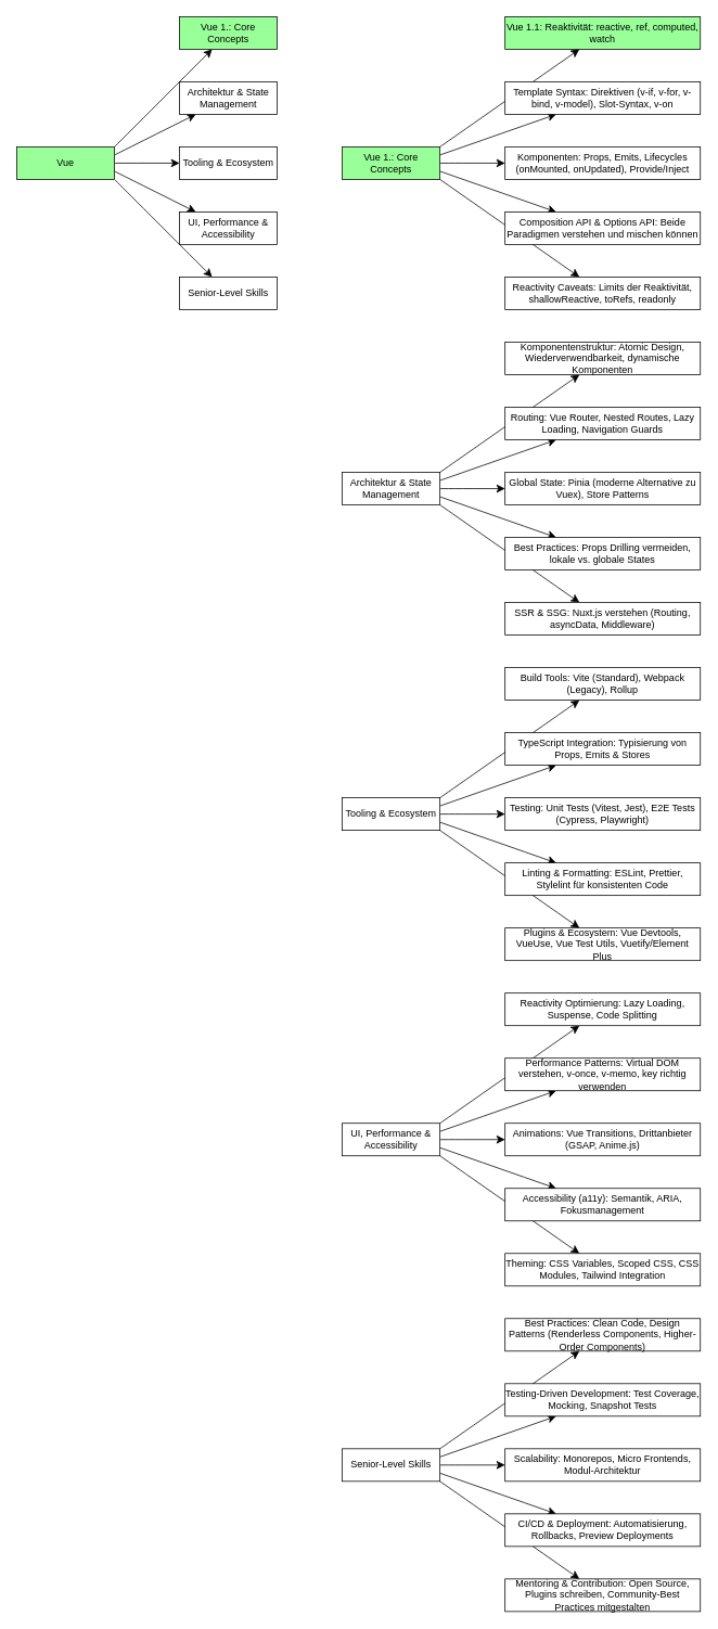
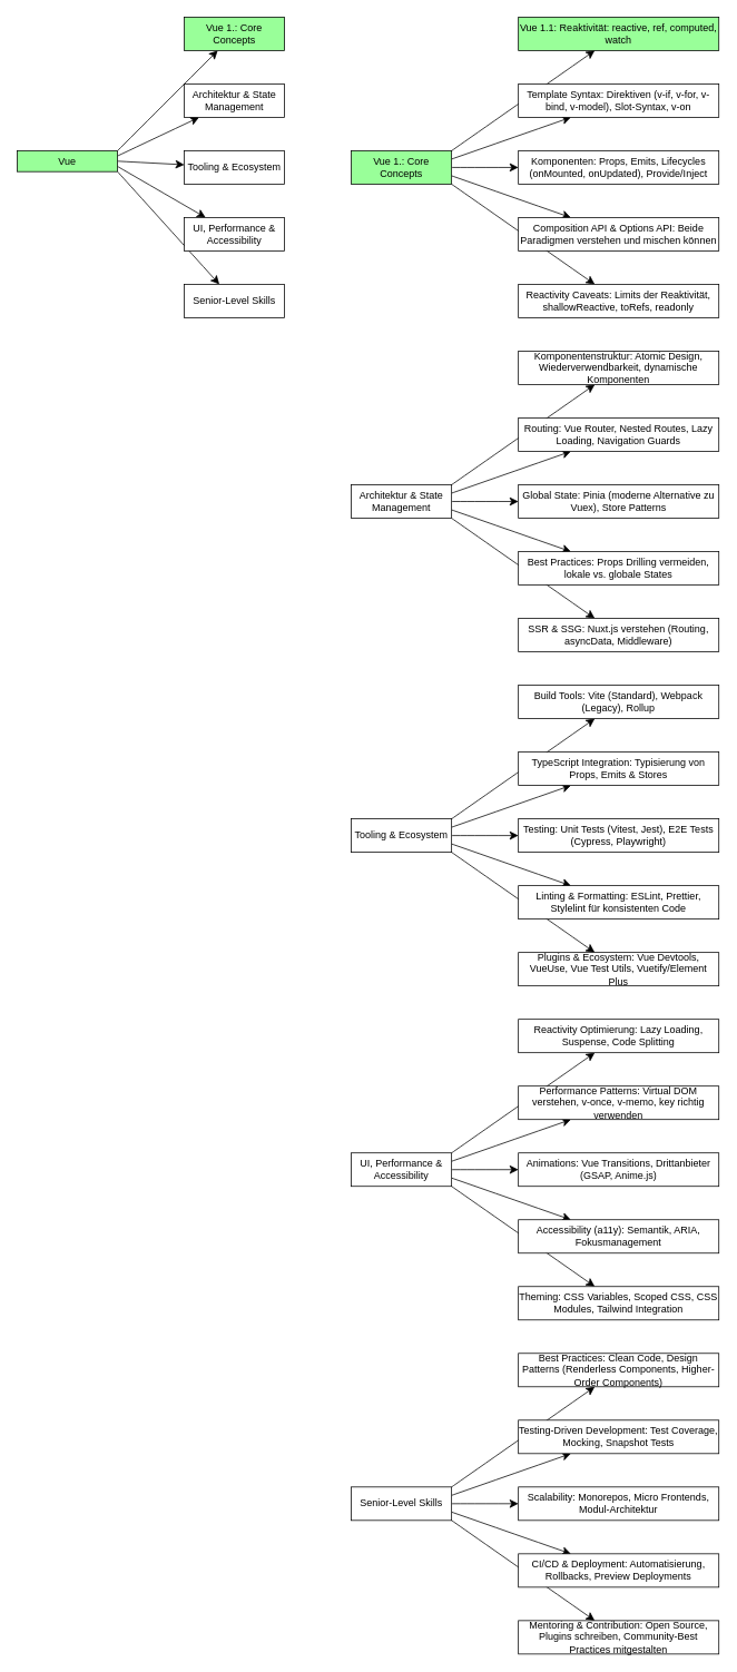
  <mxCell id="0" />
  <mxCell id="1" parent="0" />
  <mxCell id="2" style="edgeStyle=none;curved=1;rounded=0;orthogonalLoop=1;jettySize=auto;html=1;exitX=1;exitY=0;exitDx=0;exitDy=0;fontSize=12;startSize=8;endSize=8;" parent="1" source="7" target="8" edge="1"><mxGeometry relative="1" as="geometry" /></mxCell>
  <mxCell id="3" style="edgeStyle=none;curved=1;rounded=0;orthogonalLoop=1;jettySize=auto;html=1;exitX=1;exitY=0.25;exitDx=0;exitDy=0;fontSize=12;startSize=8;endSize=8;" parent="1" source="7" target="9" edge="1"><mxGeometry relative="1" as="geometry" /></mxCell>
  <mxCell id="4" style="edgeStyle=none;curved=1;rounded=0;orthogonalLoop=1;jettySize=auto;html=1;exitX=1;exitY=0.5;exitDx=0;exitDy=0;fontSize=12;startSize=8;endSize=8;" parent="1" source="7" target="10" edge="1"><mxGeometry relative="1" as="geometry" /></mxCell>
  <mxCell id="5" style="edgeStyle=none;curved=1;rounded=0;orthogonalLoop=1;jettySize=auto;html=1;exitX=1;exitY=0.75;exitDx=0;exitDy=0;fontSize=12;startSize=8;endSize=8;" parent="1" source="7" target="11" edge="1"><mxGeometry relative="1" as="geometry" /></mxCell>
  <mxCell id="6" style="edgeStyle=none;curved=1;rounded=0;orthogonalLoop=1;jettySize=auto;html=1;exitX=1;exitY=1;exitDx=0;exitDy=0;fontSize=12;startSize=8;endSize=8;" parent="1" source="7" target="12" edge="1"><mxGeometry relative="1" as="geometry" /></mxCell>
- <mxCell id="7" value="Vue" style="rounded=0;whiteSpace=wrap;html=1;fillColor=#99FF99;" parent="1" vertex="1"><mxGeometry x="20" y="180" width="120" height="40" as="geometry" /></mxCell>
+ <mxCell id="7" value="Vue" style="rounded=0;whiteSpace=wrap;html=1;fillColor=#99FF99;" parent="1" vertex="1"><mxGeometry x="20" y="180" width="120" height="25" as="geometry" /></mxCell>
  <mxCell id="8" value="Vue 1.: Core Concepts" style="rounded=0;whiteSpace=wrap;html=1;fillColor=#99FF99;" parent="1" vertex="1"><mxGeometry x="220" y="20" width="120" height="40" as="geometry" /></mxCell>
  <mxCell id="9" value="Architektur &amp;amp; State Management" style="rounded=0;whiteSpace=wrap;html=1;" parent="1" vertex="1"><mxGeometry x="220" y="100" width="120" height="40" as="geometry" /></mxCell>
  <mxCell id="10" value="Tooling &amp;amp; Ecosystem" style="rounded=0;whiteSpace=wrap;html=1;" parent="1" vertex="1"><mxGeometry x="220" y="180" width="120" height="40" as="geometry" /></mxCell>
  <mxCell id="11" value="UI, Performance &amp;amp; Accessibility" style="rounded=0;whiteSpace=wrap;html=1;" parent="1" vertex="1"><mxGeometry x="220" y="260" width="120" height="40" as="geometry" /></mxCell>
  <mxCell id="12" value="Senior-Level Skills" style="rounded=0;whiteSpace=wrap;html=1;" parent="1" vertex="1"><mxGeometry x="220" y="340" width="120" height="40" as="geometry" /></mxCell>
  <mxCell id="13" style="edgeStyle=none;curved=1;rounded=0;orthogonalLoop=1;jettySize=auto;html=1;exitX=1;exitY=0;exitDx=0;exitDy=0;fontSize=12;startSize=8;endSize=8;" parent="1" source="18" target="19" edge="1"><mxGeometry relative="1" as="geometry" /></mxCell>
  <mxCell id="14" style="edgeStyle=none;curved=1;rounded=0;orthogonalLoop=1;jettySize=auto;html=1;exitX=1;exitY=0.25;exitDx=0;exitDy=0;fontSize=12;startSize=8;endSize=8;" parent="1" source="18" target="20" edge="1"><mxGeometry relative="1" as="geometry" /></mxCell>
  <mxCell id="15" style="edgeStyle=none;curved=1;rounded=0;orthogonalLoop=1;jettySize=auto;html=1;exitX=1;exitY=0.5;exitDx=0;exitDy=0;fontSize=12;startSize=8;endSize=8;" parent="1" source="18" target="21" edge="1"><mxGeometry relative="1" as="geometry" /></mxCell>
  <mxCell id="16" style="edgeStyle=none;curved=1;rounded=0;orthogonalLoop=1;jettySize=auto;html=1;exitX=1;exitY=0.75;exitDx=0;exitDy=0;fontSize=12;startSize=8;endSize=8;" parent="1" source="18" target="22" edge="1"><mxGeometry relative="1" as="geometry" /></mxCell>
  <mxCell id="17" style="edgeStyle=none;curved=1;rounded=0;orthogonalLoop=1;jettySize=auto;html=1;exitX=1;exitY=1;exitDx=0;exitDy=0;fontSize=12;startSize=8;endSize=8;" parent="1" source="18" target="23" edge="1"><mxGeometry relative="1" as="geometry" /></mxCell>
  <mxCell id="18" value="Vue 1.: Core Concepts" style="rounded=0;whiteSpace=wrap;html=1;fillColor=#99FF99;" parent="1" vertex="1"><mxGeometry x="420" y="180" width="120" height="40" as="geometry" /></mxCell>
  <mxCell id="19" value="Vue 1.1: Reaktivität: reactive, ref, computed, watch" style="rounded=0;whiteSpace=wrap;html=1;fillColor=#99FF99;" parent="1" vertex="1"><mxGeometry x="620" y="20" width="240" height="40" as="geometry" /></mxCell>
  <mxCell id="20" value="Template Syntax: Direktiven (v-if, v-for, v-bind, v-model), Slot-Syntax, v-on" style="rounded=0;whiteSpace=wrap;html=1;" parent="1" vertex="1"><mxGeometry x="620" y="100" width="240" height="40" as="geometry" /></mxCell>
  <mxCell id="21" value="Komponenten: Props, Emits, Lifecycles (onMounted, onUpdated), Provide/Inject" style="rounded=0;whiteSpace=wrap;html=1;" parent="1" vertex="1"><mxGeometry x="620" y="180" width="240" height="40" as="geometry" /></mxCell>
  <mxCell id="22" value="Composition API &amp;amp; Options API: Beide Paradigmen verstehen und mischen können" style="rounded=0;whiteSpace=wrap;html=1;" parent="1" vertex="1"><mxGeometry x="620" y="260" width="240" height="40" as="geometry" /></mxCell>
  <mxCell id="23" value="Reactivity Caveats: Limits der Reaktivität, shallowReactive, toRefs, readonly" style="rounded=0;whiteSpace=wrap;html=1;" parent="1" vertex="1"><mxGeometry x="620" y="340" width="240" height="40" as="geometry" /></mxCell>
  <mxCell id="24" style="edgeStyle=none;curved=1;rounded=0;orthogonalLoop=1;jettySize=auto;html=1;exitX=1;exitY=0;exitDx=0;exitDy=0;fontSize=12;startSize=8;endSize=8;" parent="1" source="29" target="30" edge="1"><mxGeometry relative="1" as="geometry" /></mxCell>
  <mxCell id="25" style="edgeStyle=none;curved=1;rounded=0;orthogonalLoop=1;jettySize=auto;html=1;exitX=1;exitY=0.25;exitDx=0;exitDy=0;fontSize=12;startSize=8;endSize=8;" parent="1" source="29" target="31" edge="1"><mxGeometry relative="1" as="geometry" /></mxCell>
  <mxCell id="26" style="edgeStyle=none;curved=1;rounded=0;orthogonalLoop=1;jettySize=auto;html=1;exitX=1;exitY=0.5;exitDx=0;exitDy=0;fontSize=12;startSize=8;endSize=8;" parent="1" source="29" target="32" edge="1"><mxGeometry relative="1" as="geometry" /></mxCell>
  <mxCell id="27" style="edgeStyle=none;curved=1;rounded=0;orthogonalLoop=1;jettySize=auto;html=1;exitX=1;exitY=0.75;exitDx=0;exitDy=0;fontSize=12;startSize=8;endSize=8;" parent="1" source="29" target="33" edge="1"><mxGeometry relative="1" as="geometry" /></mxCell>
  <mxCell id="28" style="edgeStyle=none;curved=1;rounded=0;orthogonalLoop=1;jettySize=auto;html=1;exitX=1;exitY=1;exitDx=0;exitDy=0;fontSize=12;startSize=8;endSize=8;" parent="1" source="29" target="34" edge="1"><mxGeometry relative="1" as="geometry" /></mxCell>
  <mxCell id="29" value="Architektur &amp;amp; State Management" style="rounded=0;whiteSpace=wrap;html=1;" parent="1" vertex="1"><mxGeometry x="420" y="580" width="120" height="40" as="geometry" /></mxCell>
  <mxCell id="30" value="Komponentenstruktur: Atomic Design, Wiederverwendbarkeit, dynamische Komponenten" style="rounded=0;whiteSpace=wrap;html=1;" parent="1" vertex="1"><mxGeometry x="620" y="420" width="240" height="40" as="geometry" /></mxCell>
  <mxCell id="31" value="Routing: Vue Router, Nested Routes, Lazy Loading, Navigation Guards" style="rounded=0;whiteSpace=wrap;html=1;" parent="1" vertex="1"><mxGeometry x="620" y="500" width="240" height="40" as="geometry" /></mxCell>
  <mxCell id="32" value="Global State: Pinia (moderne Alternative zu Vuex), Store Patterns" style="rounded=0;whiteSpace=wrap;html=1;" parent="1" vertex="1"><mxGeometry x="620" y="580" width="240" height="40" as="geometry" /></mxCell>
  <mxCell id="33" value="Best Practices: Props Drilling vermeiden, lokale vs. globale States" style="rounded=0;whiteSpace=wrap;html=1;" parent="1" vertex="1"><mxGeometry x="620" y="660" width="240" height="40" as="geometry" /></mxCell>
  <mxCell id="34" value="SSR &amp;amp; SSG: Nuxt.js verstehen (Routing, asyncData, Middleware)" style="rounded=0;whiteSpace=wrap;html=1;" parent="1" vertex="1"><mxGeometry x="620" y="740" width="240" height="40" as="geometry" /></mxCell>
  <mxCell id="35" style="edgeStyle=none;curved=1;rounded=0;orthogonalLoop=1;jettySize=auto;html=1;exitX=1;exitY=0;exitDx=0;exitDy=0;fontSize=12;startSize=8;endSize=8;" parent="1" source="40" target="41" edge="1"><mxGeometry relative="1" as="geometry" /></mxCell>
  <mxCell id="36" style="edgeStyle=none;curved=1;rounded=0;orthogonalLoop=1;jettySize=auto;html=1;exitX=1;exitY=0.25;exitDx=0;exitDy=0;fontSize=12;startSize=8;endSize=8;" parent="1" source="40" target="42" edge="1"><mxGeometry relative="1" as="geometry" /></mxCell>
  <mxCell id="37" style="edgeStyle=none;curved=1;rounded=0;orthogonalLoop=1;jettySize=auto;html=1;exitX=1;exitY=0.5;exitDx=0;exitDy=0;fontSize=12;startSize=8;endSize=8;" parent="1" source="40" target="43" edge="1"><mxGeometry relative="1" as="geometry" /></mxCell>
  <mxCell id="38" style="edgeStyle=none;curved=1;rounded=0;orthogonalLoop=1;jettySize=auto;html=1;exitX=1;exitY=0.75;exitDx=0;exitDy=0;fontSize=12;startSize=8;endSize=8;" parent="1" source="40" target="44" edge="1"><mxGeometry relative="1" as="geometry" /></mxCell>
  <mxCell id="39" style="edgeStyle=none;curved=1;rounded=0;orthogonalLoop=1;jettySize=auto;html=1;exitX=1;exitY=1;exitDx=0;exitDy=0;fontSize=12;startSize=8;endSize=8;" parent="1" source="40" target="45" edge="1"><mxGeometry relative="1" as="geometry" /></mxCell>
  <mxCell id="40" value="Tooling &amp;amp; Ecosystem" style="rounded=0;whiteSpace=wrap;html=1;" parent="1" vertex="1"><mxGeometry x="420" y="980" width="120" height="40" as="geometry" /></mxCell>
  <mxCell id="41" value="Build Tools: Vite (Standard), Webpack (Legacy), Rollup" style="rounded=0;whiteSpace=wrap;html=1;" parent="1" vertex="1"><mxGeometry x="620" y="820" width="240" height="40" as="geometry" /></mxCell>
  <mxCell id="42" value="TypeScript Integration: Typisierung von Props, Emits &amp;amp; Stores" style="rounded=0;whiteSpace=wrap;html=1;" parent="1" vertex="1"><mxGeometry x="620" y="900" width="240" height="40" as="geometry" /></mxCell>
  <mxCell id="43" value="Testing: Unit Tests (Vitest, Jest), E2E Tests (Cypress, Playwright)" style="rounded=0;whiteSpace=wrap;html=1;" parent="1" vertex="1"><mxGeometry x="620" y="980" width="240" height="40" as="geometry" /></mxCell>
  <mxCell id="44" value="Linting &amp;amp; Formatting: ESLint, Prettier, Stylelint für konsistenten Code" style="rounded=0;whiteSpace=wrap;html=1;" parent="1" vertex="1"><mxGeometry x="620" y="1060" width="240" height="40" as="geometry" /></mxCell>
  <mxCell id="45" value="Plugins &amp;amp; Ecosystem: Vue Devtools, VueUse, Vue Test Utils, Vuetify/Element Plus" style="rounded=0;whiteSpace=wrap;html=1;" parent="1" vertex="1"><mxGeometry x="620" y="1140" width="240" height="40" as="geometry" /></mxCell>
  <mxCell id="46" style="edgeStyle=none;curved=1;rounded=0;orthogonalLoop=1;jettySize=auto;html=1;exitX=1;exitY=0;exitDx=0;exitDy=0;fontSize=12;startSize=8;endSize=8;" parent="1" source="51" target="52" edge="1"><mxGeometry relative="1" as="geometry" /></mxCell>
  <mxCell id="47" style="edgeStyle=none;curved=1;rounded=0;orthogonalLoop=1;jettySize=auto;html=1;exitX=1;exitY=0.25;exitDx=0;exitDy=0;fontSize=12;startSize=8;endSize=8;" parent="1" source="51" target="53" edge="1"><mxGeometry relative="1" as="geometry" /></mxCell>
  <mxCell id="48" style="edgeStyle=none;curved=1;rounded=0;orthogonalLoop=1;jettySize=auto;html=1;exitX=1;exitY=0.5;exitDx=0;exitDy=0;fontSize=12;startSize=8;endSize=8;" parent="1" source="51" target="54" edge="1"><mxGeometry relative="1" as="geometry" /></mxCell>
  <mxCell id="49" style="edgeStyle=none;curved=1;rounded=0;orthogonalLoop=1;jettySize=auto;html=1;exitX=1;exitY=0.75;exitDx=0;exitDy=0;fontSize=12;startSize=8;endSize=8;" parent="1" source="51" target="55" edge="1"><mxGeometry relative="1" as="geometry" /></mxCell>
  <mxCell id="50" style="edgeStyle=none;curved=1;rounded=0;orthogonalLoop=1;jettySize=auto;html=1;exitX=1;exitY=1;exitDx=0;exitDy=0;fontSize=12;startSize=8;endSize=8;" parent="1" source="51" target="56" edge="1"><mxGeometry relative="1" as="geometry" /></mxCell>
  <mxCell id="51" value="UI, Performance &amp;amp; Accessibility" style="rounded=0;whiteSpace=wrap;html=1;" parent="1" vertex="1"><mxGeometry x="420" y="1380" width="120" height="40" as="geometry" /></mxCell>
  <mxCell id="52" value="Reactivity Optimierung: Lazy Loading, Suspense, Code Splitting" style="rounded=0;whiteSpace=wrap;html=1;" parent="1" vertex="1"><mxGeometry x="620" y="1220" width="240" height="40" as="geometry" /></mxCell>
  <mxCell id="53" value="Performance Patterns: Virtual DOM verstehen, v-once, v-memo, key richtig verwenden" style="rounded=0;whiteSpace=wrap;html=1;" parent="1" vertex="1"><mxGeometry x="620" y="1300" width="240" height="40" as="geometry" /></mxCell>
  <mxCell id="54" value="Animations: Vue Transitions, Drittanbieter (GSAP, Anime.js)" style="rounded=0;whiteSpace=wrap;html=1;" parent="1" vertex="1"><mxGeometry x="620" y="1380" width="240" height="40" as="geometry" /></mxCell>
  <mxCell id="55" value="Accessibility (a11y): Semantik, ARIA, Fokusmanagement" style="rounded=0;whiteSpace=wrap;html=1;" parent="1" vertex="1"><mxGeometry x="620" y="1460" width="240" height="40" as="geometry" /></mxCell>
  <mxCell id="56" value="Theming: CSS Variables, Scoped CSS, CSS Modules, Tailwind Integration" style="rounded=0;whiteSpace=wrap;html=1;" parent="1" vertex="1"><mxGeometry x="620" y="1540" width="240" height="40" as="geometry" /></mxCell>
  <mxCell id="57" style="edgeStyle=none;curved=1;rounded=0;orthogonalLoop=1;jettySize=auto;html=1;exitX=1;exitY=0;exitDx=0;exitDy=0;fontSize=12;startSize=8;endSize=8;" parent="1" source="62" target="63" edge="1"><mxGeometry relative="1" as="geometry" /></mxCell>
  <mxCell id="58" style="edgeStyle=none;curved=1;rounded=0;orthogonalLoop=1;jettySize=auto;html=1;exitX=1;exitY=0.25;exitDx=0;exitDy=0;fontSize=12;startSize=8;endSize=8;" parent="1" source="62" target="64" edge="1"><mxGeometry relative="1" as="geometry" /></mxCell>
  <mxCell id="59" style="edgeStyle=none;curved=1;rounded=0;orthogonalLoop=1;jettySize=auto;html=1;exitX=1;exitY=0.5;exitDx=0;exitDy=0;fontSize=12;startSize=8;endSize=8;" parent="1" source="62" target="65" edge="1"><mxGeometry relative="1" as="geometry" /></mxCell>
  <mxCell id="60" style="edgeStyle=none;curved=1;rounded=0;orthogonalLoop=1;jettySize=auto;html=1;exitX=1;exitY=0.75;exitDx=0;exitDy=0;fontSize=12;startSize=8;endSize=8;" parent="1" source="62" target="66" edge="1"><mxGeometry relative="1" as="geometry" /></mxCell>
  <mxCell id="61" style="edgeStyle=none;curved=1;rounded=0;orthogonalLoop=1;jettySize=auto;html=1;exitX=1;exitY=1;exitDx=0;exitDy=0;fontSize=12;startSize=8;endSize=8;" parent="1" source="62" target="67" edge="1"><mxGeometry relative="1" as="geometry" /></mxCell>
  <mxCell id="62" value="Senior-Level Skills" style="rounded=0;whiteSpace=wrap;html=1;" parent="1" vertex="1"><mxGeometry x="420" y="1780" width="120" height="40" as="geometry" /></mxCell>
  <mxCell id="63" value="Best Practices: Clean Code, Design Patterns (Renderless Components, Higher-Order Components)" style="rounded=0;whiteSpace=wrap;html=1;" parent="1" vertex="1"><mxGeometry x="620" y="1620" width="240" height="40" as="geometry" /></mxCell>
  <mxCell id="64" value="Testing-Driven Development: Test Coverage, Mocking, Snapshot Tests" style="rounded=0;whiteSpace=wrap;html=1;" parent="1" vertex="1"><mxGeometry x="620" y="1700" width="240" height="40" as="geometry" /></mxCell>
  <mxCell id="65" value="Scalability: Monorepos, Micro Frontends, Modul-Architektur" style="rounded=0;whiteSpace=wrap;html=1;" parent="1" vertex="1"><mxGeometry x="620" y="1780" width="240" height="40" as="geometry" /></mxCell>
  <mxCell id="66" value="CI/CD &amp;amp; Deployment: Automatisierung, Rollbacks, Preview Deployments" style="rounded=0;whiteSpace=wrap;html=1;" parent="1" vertex="1"><mxGeometry x="620" y="1860" width="240" height="40" as="geometry" /></mxCell>
  <mxCell id="67" value="Mentoring &amp;amp; Contribution: Open Source, Plugins schreiben, Community-Best Practices mitgestalten" style="rounded=0;whiteSpace=wrap;html=1;" parent="1" vertex="1"><mxGeometry x="620" y="1940" width="240" height="40" as="geometry" /></mxCell>
